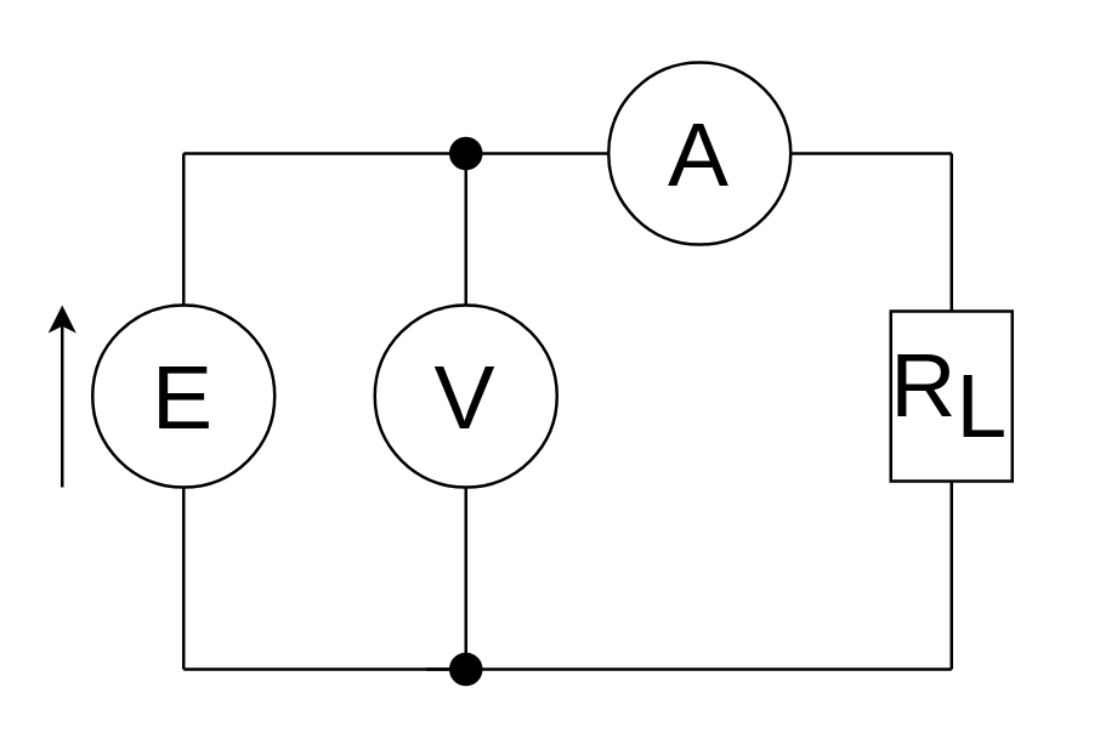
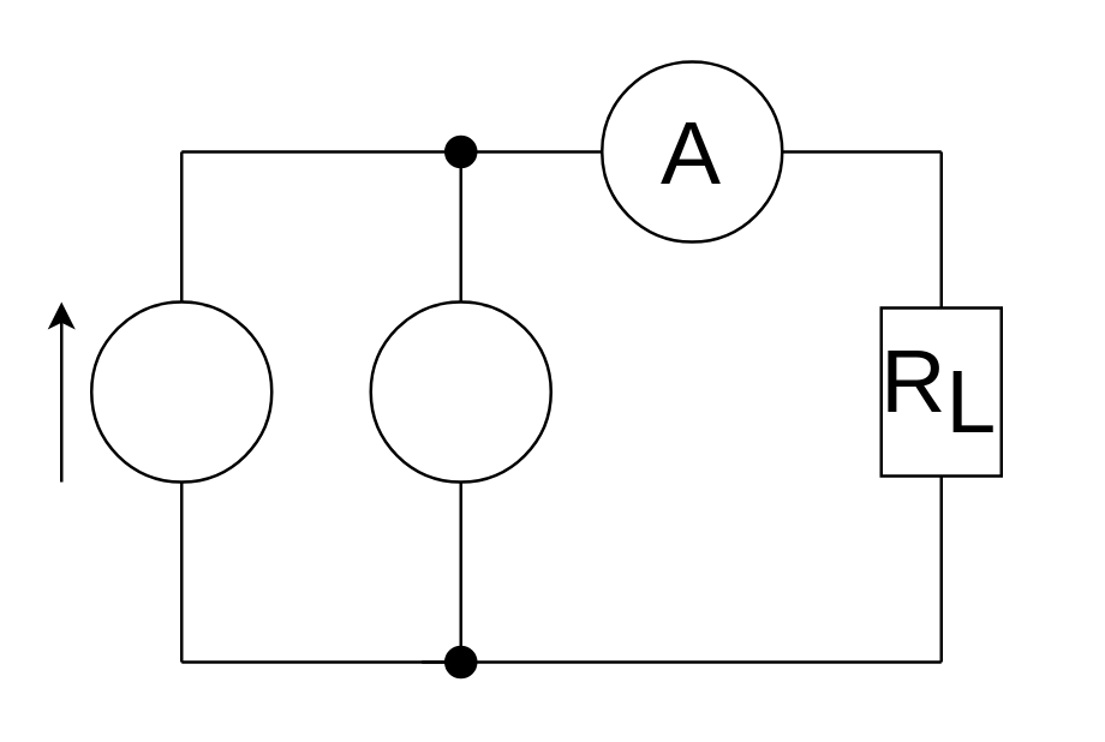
  <mxCell id="0" />
  <mxCell id="1" parent="0" />
  <mxCell id="2" value="" style="ellipse;whiteSpace=wrap;html=1;aspect=fixed;" vertex="1" parent="1"><mxGeometry x="30" y="100" width="60" height="60" as="geometry" /></mxCell>
- <mxCell id="3" value="E" style="text;html=1;strokeColor=none;fillColor=none;align=center;verticalAlign=middle;whiteSpace=wrap;rounded=0;fontSize=30;" vertex="1" parent="1"><mxGeometry x="30" y="115" width="60" height="30" as="geometry" /></mxCell>
  <mxCell id="4" value="" style="endArrow=classic;html=1;rounded=0;fontSize=35;" edge="1" parent="1"><mxGeometry width="50" height="50" relative="1" as="geometry"><mxPoint x="20" y="160" as="sourcePoint" /><mxPoint x="20" y="100" as="targetPoint" /></mxGeometry></mxCell>
  <mxCell id="5" value="" style="endArrow=none;html=1;rounded=0;fontSize=35;exitX=0.5;exitY=0;exitDx=0;exitDy=0;" edge="1" parent="1" source="2"><mxGeometry width="50" height="50" relative="1" as="geometry"><mxPoint x="330" y="210" as="sourcePoint" /><mxPoint x="60" y="50" as="targetPoint" /></mxGeometry></mxCell>
  <mxCell id="6" value="" style="endArrow=none;html=1;rounded=0;fontSize=35;entryX=0.5;entryY=1;entryDx=0;entryDy=0;" edge="1" parent="1" target="2"><mxGeometry width="50" height="50" relative="1" as="geometry"><mxPoint x="60" y="220" as="sourcePoint" /><mxPoint x="380" y="160" as="targetPoint" /></mxGeometry></mxCell>
  <mxCell id="7" value="" style="endArrow=none;html=1;rounded=0;fontSize=35;" edge="1" parent="1"><mxGeometry width="50" height="50" relative="1" as="geometry"><mxPoint x="150" y="50" as="sourcePoint" /><mxPoint x="60" y="50" as="targetPoint" /></mxGeometry></mxCell>
  <mxCell id="8" value="" style="rounded=0;whiteSpace=wrap;html=1;fontSize=35;rotation=90;" vertex="1" parent="1"><mxGeometry x="285" y="110" width="56" height="40" as="geometry" /></mxCell>
  <mxCell id="9" value="R&lt;sub style=&quot;font-size: 30px;&quot;&gt;L&lt;/sub&gt;" style="text;html=1;strokeColor=none;fillColor=none;align=center;verticalAlign=middle;whiteSpace=wrap;rounded=0;fontSize=30;spacingLeft=-7;" vertex="1" parent="1"><mxGeometry x="286" y="115" width="60" height="30" as="geometry" /></mxCell>
  <mxCell id="10" value="" style="endArrow=none;html=1;rounded=0;fontSize=35;" edge="1" parent="1"><mxGeometry width="50" height="50" relative="1" as="geometry"><mxPoint x="153" y="220" as="sourcePoint" /><mxPoint x="60" y="220" as="targetPoint" /></mxGeometry></mxCell>
  <mxCell id="11" value="" style="ellipse;whiteSpace=wrap;html=1;aspect=fixed;fontSize=30;" vertex="1" parent="1"><mxGeometry x="123" y="100" width="60" height="60" as="geometry" /></mxCell>
- <mxCell id="12" value="V" style="text;html=1;strokeColor=none;fillColor=none;align=center;verticalAlign=middle;whiteSpace=wrap;rounded=0;fontSize=30;" vertex="1" parent="1"><mxGeometry x="123" y="115" width="60" height="30" as="geometry" /></mxCell>
  <mxCell id="13" value="" style="endArrow=none;html=1;rounded=0;fontSize=30;" edge="1" parent="1"><mxGeometry width="50" height="50" relative="1" as="geometry"><mxPoint x="140" y="220" as="sourcePoint" /><mxPoint x="313" y="220" as="targetPoint" /></mxGeometry></mxCell>
  <mxCell id="14" value="" style="ellipse;whiteSpace=wrap;html=1;aspect=fixed;fontSize=30;fillColor=#000000;" vertex="1" parent="1"><mxGeometry x="148" y="215" width="10" height="10" as="geometry" /></mxCell>
  <mxCell id="15" value="" style="ellipse;whiteSpace=wrap;html=1;aspect=fixed;fontSize=30;fillColor=#000000;" vertex="1" parent="1"><mxGeometry x="148" y="45" width="10" height="10" as="geometry" /></mxCell>
  <mxCell id="16" value="" style="ellipse;whiteSpace=wrap;html=1;aspect=fixed;strokeColor=#000000;fontSize=30;fillColor=#FFFFFF;" vertex="1" parent="1"><mxGeometry x="200" y="20" width="60" height="60" as="geometry" /></mxCell>
  <mxCell id="17" value="A" style="text;html=1;strokeColor=none;fillColor=none;align=center;verticalAlign=middle;whiteSpace=wrap;rounded=0;fontSize=30;" vertex="1" parent="1"><mxGeometry x="200" y="35" width="60" height="30" as="geometry" /></mxCell>
  <mxCell id="18" value="" style="endArrow=none;html=1;rounded=0;fontSize=30;entryX=0;entryY=0.5;entryDx=0;entryDy=0;exitX=0;exitY=0.5;exitDx=0;exitDy=0;" edge="1" parent="1" source="15" target="17"><mxGeometry width="50" height="50" relative="1" as="geometry"><mxPoint x="200" y="120" as="sourcePoint" /><mxPoint x="250" y="70" as="targetPoint" /></mxGeometry></mxCell>
  <mxCell id="19" value="" style="endArrow=none;html=1;rounded=0;fontSize=30;entryX=1;entryY=0.5;entryDx=0;entryDy=0;" edge="1" parent="1" target="17"><mxGeometry width="50" height="50" relative="1" as="geometry"><mxPoint x="313" y="50" as="sourcePoint" /><mxPoint x="250" y="70" as="targetPoint" /></mxGeometry></mxCell>
  <mxCell id="20" value="" style="endArrow=none;html=1;rounded=0;fontSize=30;entryX=0;entryY=0.5;entryDx=0;entryDy=0;" edge="1" parent="1" target="8"><mxGeometry width="50" height="50" relative="1" as="geometry"><mxPoint x="313" y="50" as="sourcePoint" /><mxPoint x="250" y="70" as="targetPoint" /></mxGeometry></mxCell>
  <mxCell id="21" value="" style="endArrow=none;html=1;rounded=0;fontSize=30;entryX=1;entryY=0.5;entryDx=0;entryDy=0;" edge="1" parent="1" target="8"><mxGeometry width="50" height="50" relative="1" as="geometry"><mxPoint x="313" y="220" as="sourcePoint" /><mxPoint x="360" y="180" as="targetPoint" /></mxGeometry></mxCell>
  <mxCell id="22" value="" style="endArrow=none;html=1;rounded=0;fontSize=30;entryX=0.5;entryY=0;entryDx=0;entryDy=0;exitX=0.5;exitY=1;exitDx=0;exitDy=0;" edge="1" parent="1" source="15" target="11"><mxGeometry width="50" height="50" relative="1" as="geometry"><mxPoint x="200" y="120" as="sourcePoint" /><mxPoint x="250" y="70" as="targetPoint" /></mxGeometry></mxCell>
  <mxCell id="23" value="" style="endArrow=none;html=1;rounded=0;fontSize=30;entryX=0.5;entryY=1;entryDx=0;entryDy=0;exitX=0.5;exitY=0;exitDx=0;exitDy=0;" edge="1" parent="1" source="14" target="11"><mxGeometry width="50" height="50" relative="1" as="geometry"><mxPoint x="140" y="190" as="sourcePoint" /><mxPoint x="190" y="140" as="targetPoint" /></mxGeometry></mxCell>
